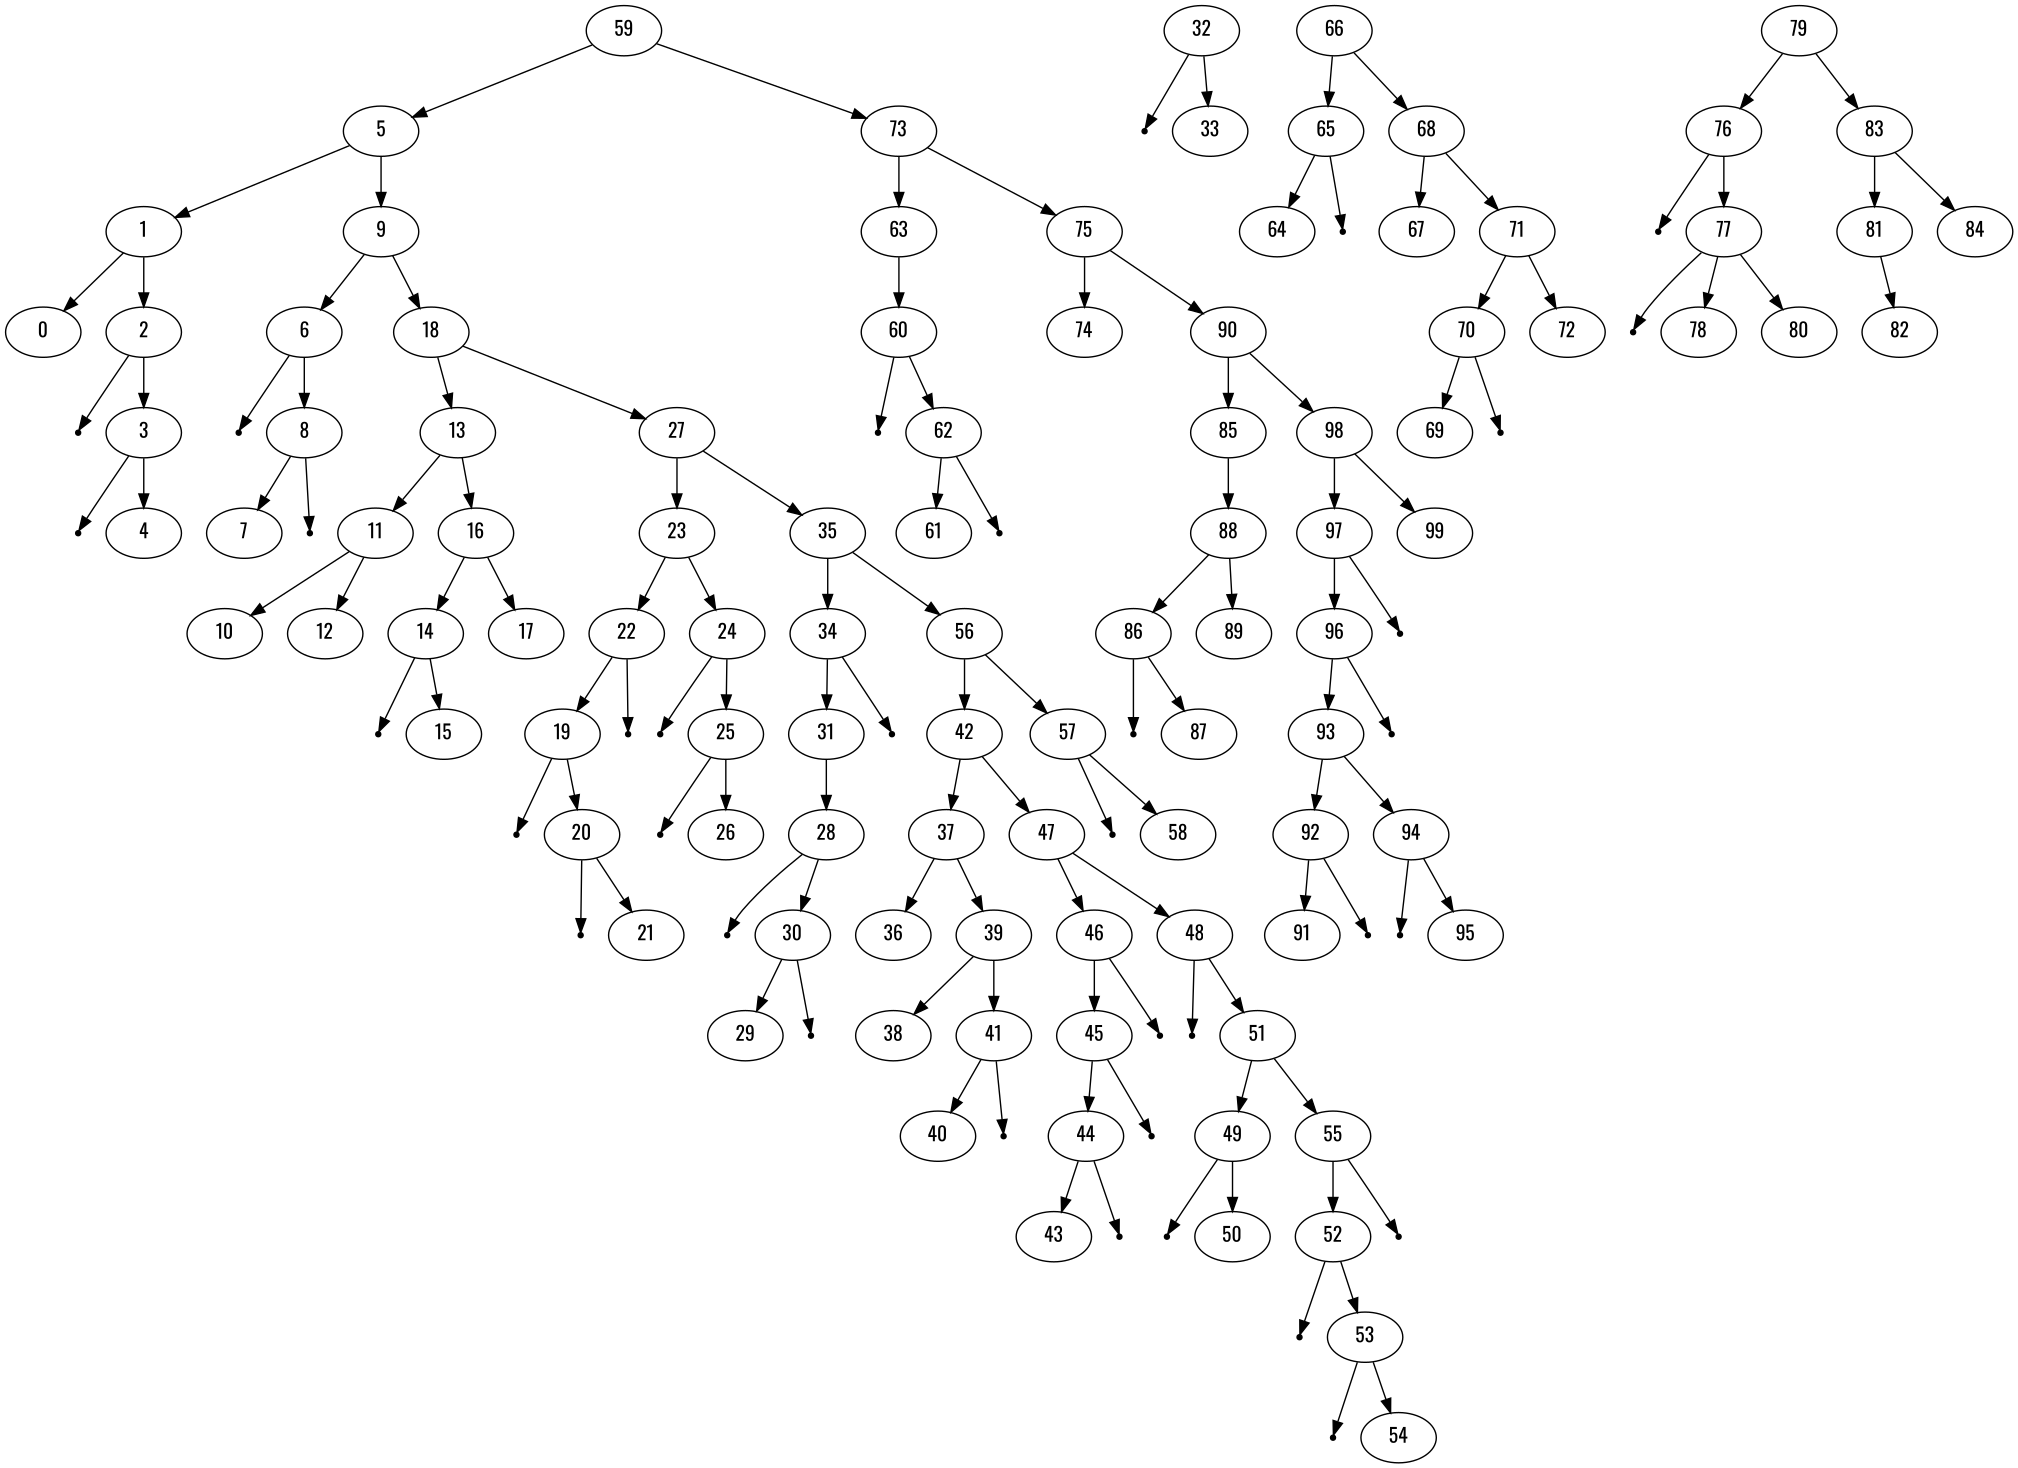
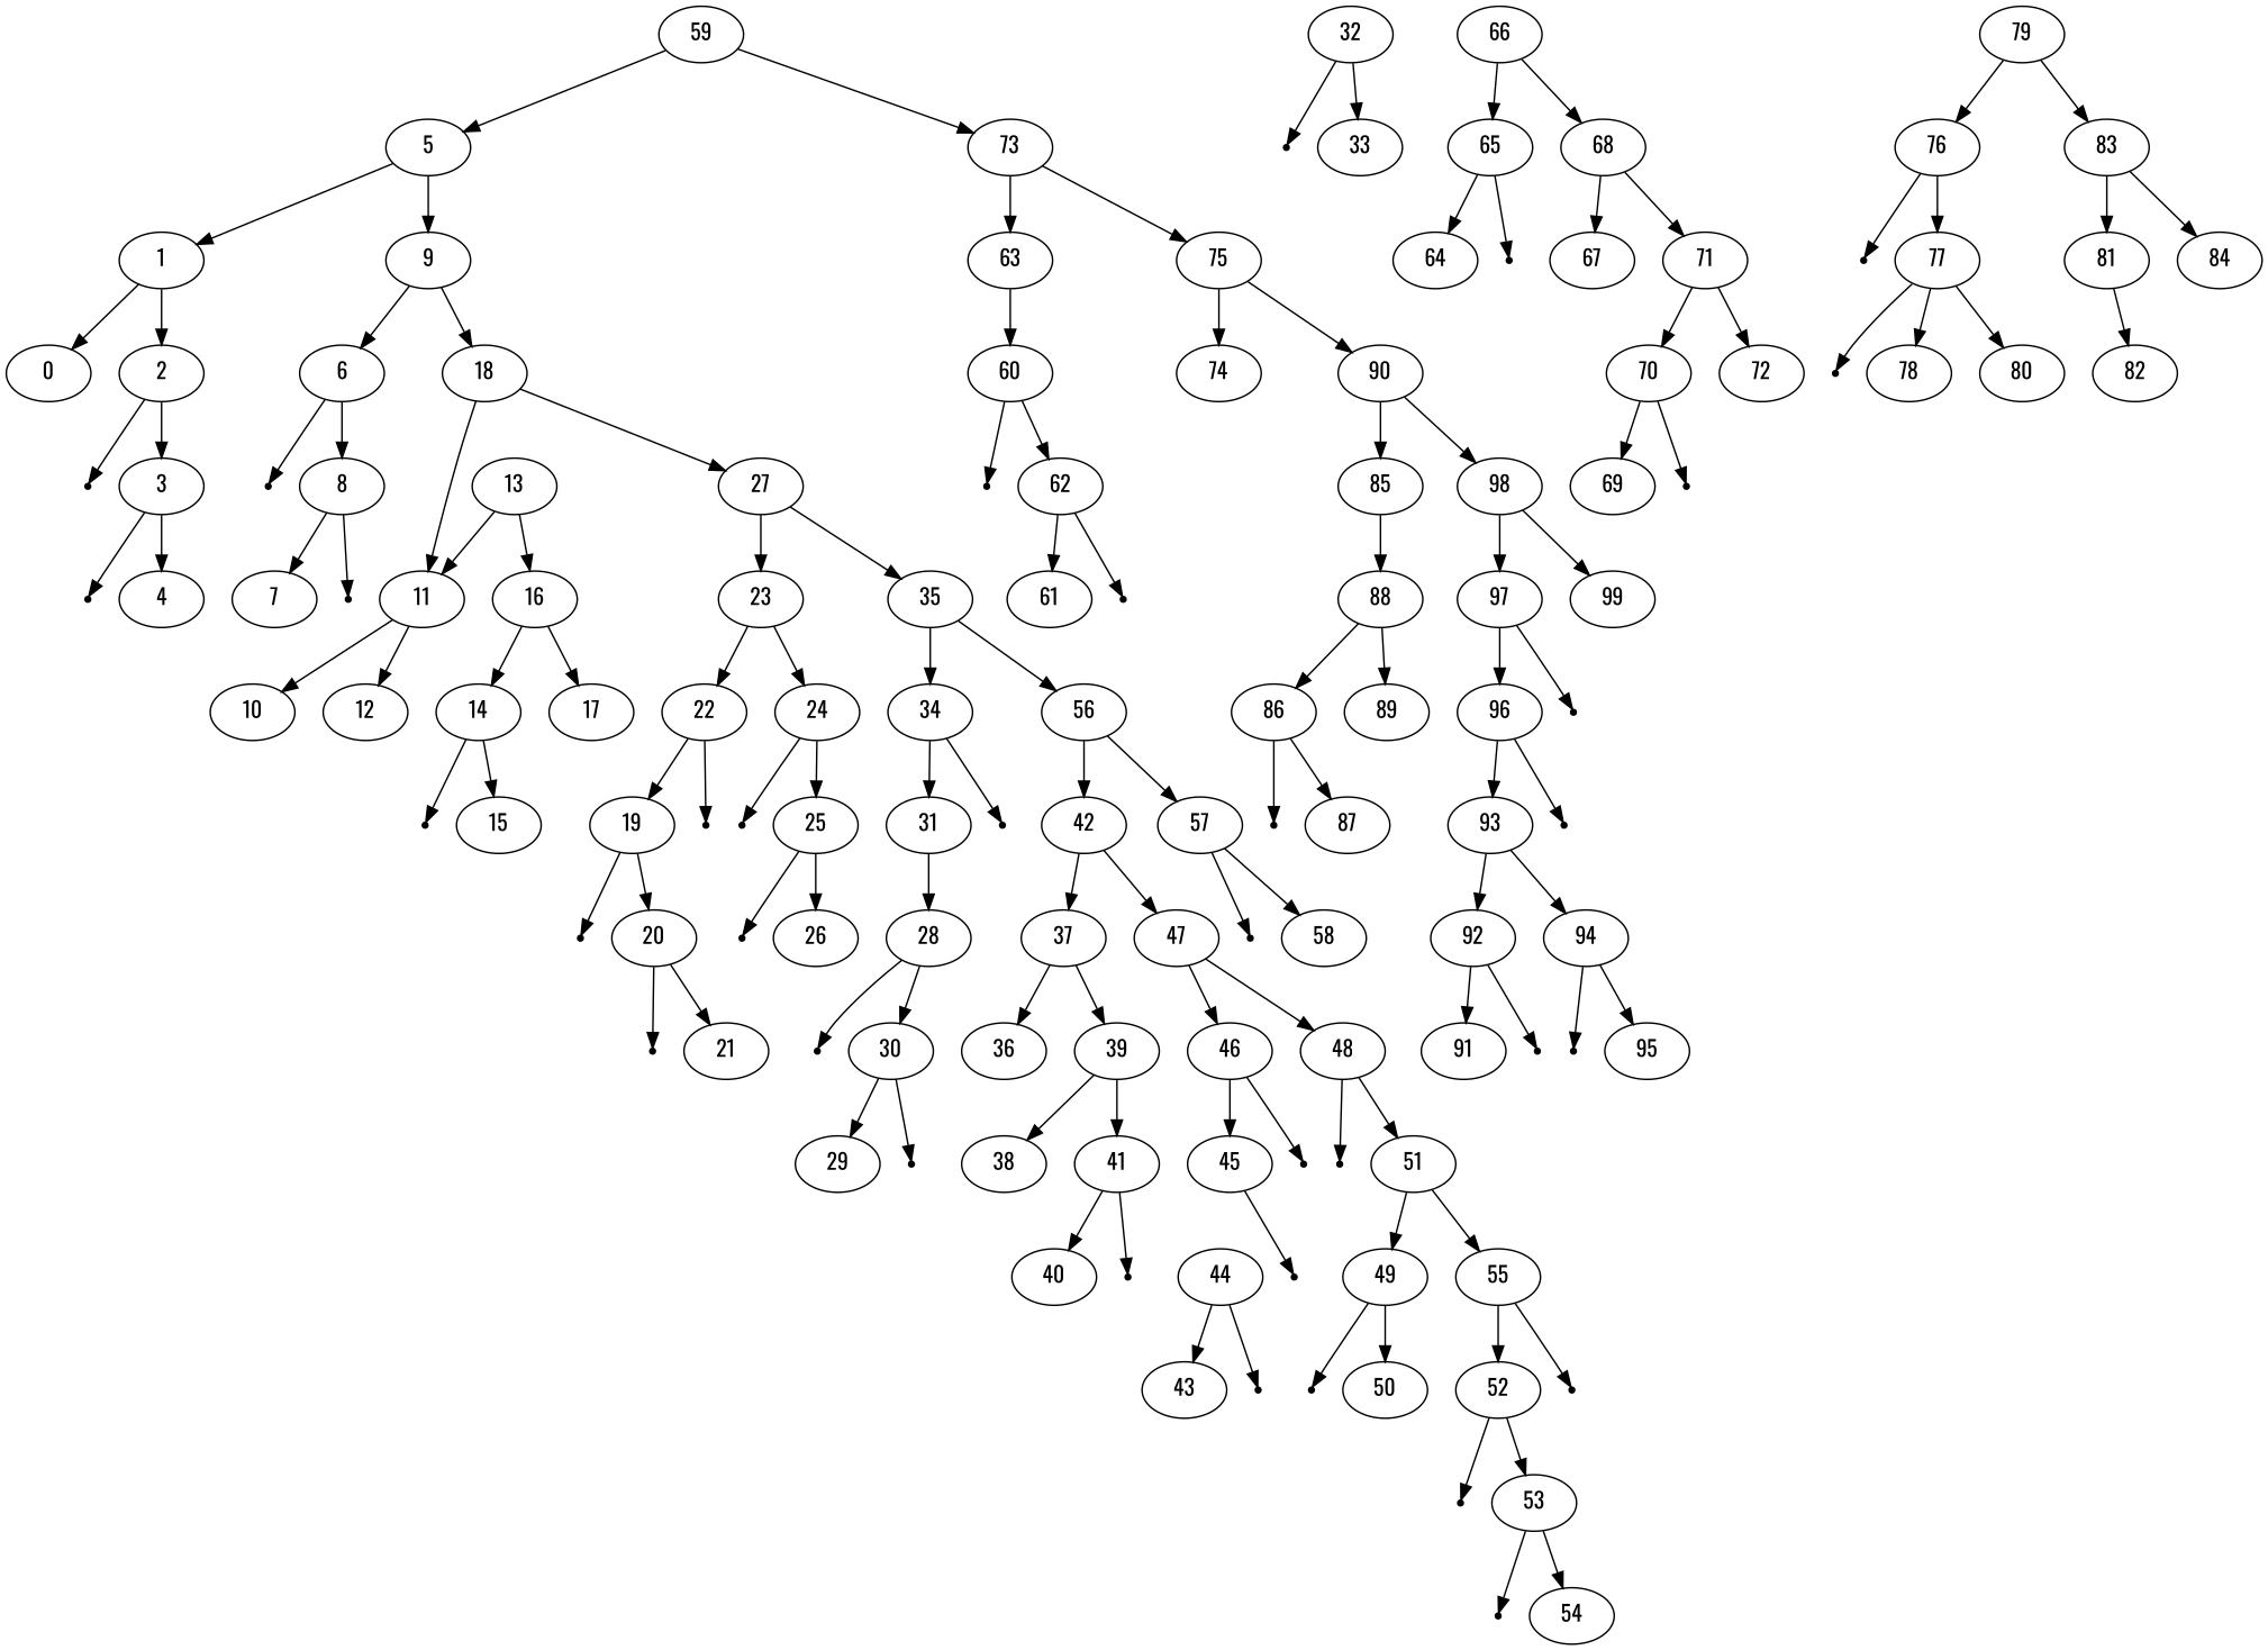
  digraph {
    fontname=Oswald
    node [fontname=Oswald]
    edge [fontname=Oswald]
    59
    5
    73
    1
    9
    63
    75
    0
    2
    6
    18
    null179355520 [shape=point]
    3
    null171314012 [shape=point]
    4
    null363707182 [shape=point]
    8
    13
    27
    7
    null939890774 [shape=point]
    11
    16
    23
    35
    10
    12
    14
    17
    null976486664 [shape=point]
    15
    22
    24
    34
    56
    19
    null520668181 [shape=point]
    null350195109 [shape=point]
    25
    null96522225 [shape=point]
    20
    null869740591 [shape=point]
    21
    null238684911 [shape=point]
    26
    31
    null7543966 [shape=point]
    42
    57
    28
    null651576129 [shape=point]
    30
    null232741518 [shape=point]
    32
    33
    29
    null923999953 [shape=point]
    37
    47
    null305542763 [shape=point]
    58
    36
    39
    46
    48
    38
    41
    40
    null307105939 [shape=point]
    45
    null596313106 [shape=point]
    null981233030 [shape=point]
    51
    44
    null397256775 [shape=point]
    43
    null232322523 [shape=point]
    49
    55
    null350252263 [shape=point]
    50
    52
    null363957838 [shape=point]
    null852274143 [shape=point]
    53
    null72470944 [shape=point]
    54
    60
    74
    90
    null534718800 [shape=point]
    62
    66
    65
    68
    61
    null900496165 [shape=point]
    64
    null863315609 [shape=point]
    67
    71
    70
    72
    69
    null717713058 [shape=point]
    85
    98
    88
    97
    99
    79
    76
    83
    86
    89
    null106489569 [shape=point]
    77
    81
    84
    null405548774 [shape=point]
    78
    80
    82
    null950106800 [shape=point]
    87
    96
    null820963338 [shape=point]
    93
    null89678507 [shape=point]
    92
    94
    91
    null796366132 [shape=point]
    null319726582 [shape=point]
    95
    59 -> 5
    59 -> 73
    5 -> 1
    5 -> 9
    73 -> 63
    73 -> 75
    1 -> 0
    1 -> 2
    9 -> 6
    9 -> 18
    63 -> 60
    75 -> 74
    75 -> 90
    2 -> null179355520
    2 -> 3
    6 -> null363707182
    6 -> 8
-   18 -> 13
+   18 -> 11
    18 -> 27
    3 -> null171314012
    3 -> 4
    8 -> 7
    8 -> null939890774
    13 -> 11
    13 -> 16
    27 -> 23
    27 -> 35
    11 -> 10
    11 -> 12
    16 -> 14
    16 -> 17
    23 -> 22
    23 -> 24
    35 -> 34
    35 -> 56
    14 -> null976486664
    14 -> 15
    22 -> 19
    22 -> null520668181
    24 -> null350195109
    24 -> 25
    34 -> 31
    34 -> null7543966
    56 -> 42
    56 -> 57
    19 -> null96522225
    19 -> 20
    25 -> null238684911
    25 -> 26
    20 -> null869740591
    20 -> 21
    31 -> 28
    42 -> 37
    42 -> 47
    57 -> null305542763
    57 -> 58
    28 -> null651576129
    28 -> 30
    30 -> 29
    30 -> null923999953
    32 -> null232741518
    32 -> 33
    37 -> 36
    37 -> 39
    47 -> 46
    47 -> 48
    39 -> 38
    39 -> 41
    46 -> 45
    46 -> null596313106
    48 -> null981233030
    48 -> 51
    41 -> 40
    41 -> null307105939
-   45 -> 44
    45 -> null397256775
    51 -> 49
    51 -> 55
    44 -> 43
    44 -> null232322523
    49 -> null350252263
    49 -> 50
    55 -> 52
    55 -> null363957838
    52 -> null852274143
    52 -> 53
    53 -> null72470944
    53 -> 54
    60 -> null534718800
    60 -> 62
    90 -> 85
    90 -> 98
    62 -> 61
    62 -> null900496165
    66 -> 65
    66 -> 68
    65 -> 64
    65 -> null863315609
    68 -> 67
    68 -> 71
    71 -> 70
    71 -> 72
    70 -> 69
    70 -> null717713058
    85 -> 88
    98 -> 97
    98 -> 99
    88 -> 86
    88 -> 89
    97 -> 96
    97 -> null820963338
    79 -> 76
    79 -> 83
    76 -> null106489569
    76 -> 77
    83 -> 81
    83 -> 84
    86 -> null950106800
    86 -> 87
    77 -> null405548774
    77 -> 78
    77 -> 80
    81 -> 82
    96 -> 93
    96 -> null89678507
    93 -> 92
    93 -> 94
    92 -> 91
    92 -> null796366132
    94 -> null319726582
    94 -> 95
  }
